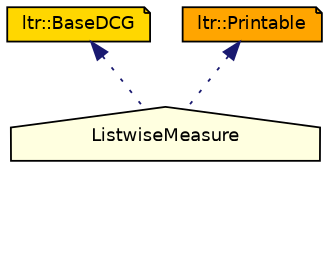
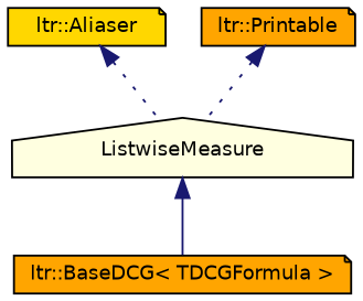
  digraph {
    node [color=black fillcolor=orange fontname=Helvetica fontsize=10 shape=note style=filled]
    edge [color=midnightblue dir=back fontname=Helvetica fontsize=10 labelfontname=Helvetica labelfontsize=10 style=dotted]
+   n1 [fontcolor=black height=0.2 label="ltr::BaseDCG\< TDCGFormula \>" width=0.4]
    n2 [fillcolor=lightyellow height=0.2 label=ListwiseMeasure shape=house width=0.4]
-   n3 [fillcolor=gold height=0.2 label="ltr::BaseDCG" width=0.4]
+   n3 [fillcolor=gold height=0.2 label="ltr::Aliaser" width=0.4]
    n4 [height=0.2 label="ltr::Printable" width=0.4]
+   n2 -> n1 [style=solid]
    n3 -> n2
    n4 -> n2
  }
